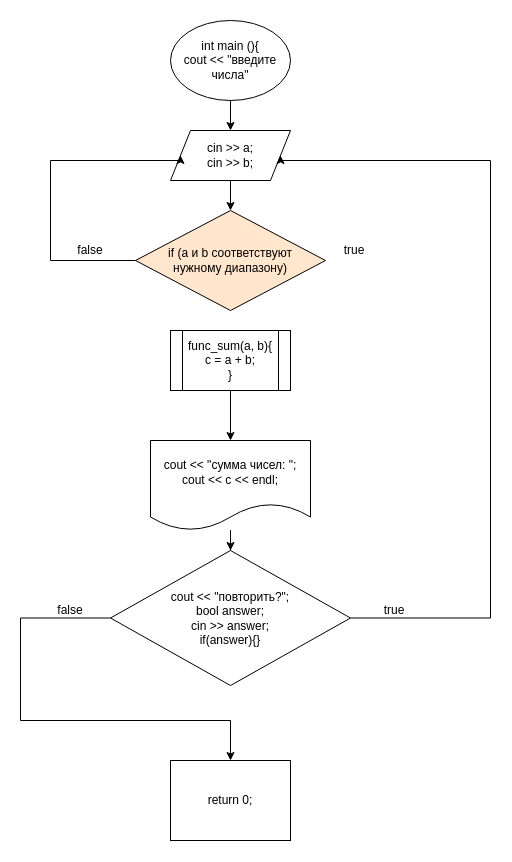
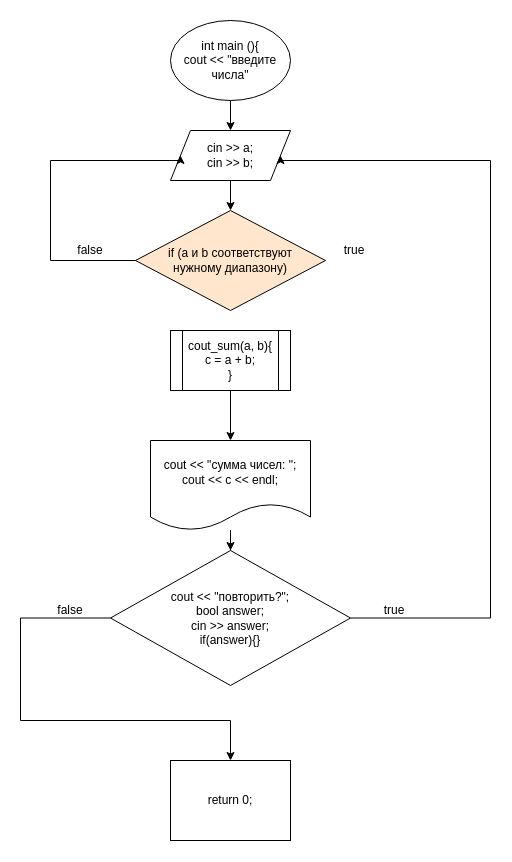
  <mxCell id="0" />
  <mxCell id="1" parent="0" />
  <mxCell id="2" style="edgeStyle=orthogonalEdgeStyle;rounded=0;orthogonalLoop=1;jettySize=auto;html=1;exitX=0.5;exitY=1;exitDx=0;exitDy=0;entryX=0.5;entryY=0;entryDx=0;entryDy=0;" edge="1" parent="1" source="3" target="5"><mxGeometry relative="1" as="geometry" /></mxCell>
  <mxCell id="3" value="int main (){&lt;br&gt;cout &amp;lt;&amp;lt; &quot;введите числа&quot;" style="ellipse;whiteSpace=wrap;html=1;" vertex="1" parent="1"><mxGeometry x="170" y="20" width="120" height="80" as="geometry" /></mxCell>
  <mxCell id="4" style="edgeStyle=orthogonalEdgeStyle;rounded=0;orthogonalLoop=1;jettySize=auto;html=1;exitX=0.5;exitY=1;exitDx=0;exitDy=0;entryX=0.5;entryY=0;entryDx=0;entryDy=0;" edge="1" parent="1" source="5" target="7"><mxGeometry relative="1" as="geometry" /></mxCell>
  <mxCell id="5" value="cin &amp;gt;&amp;gt; a;&lt;br&gt;cin &amp;gt;&amp;gt; b;" style="shape=parallelogram;perimeter=parallelogramPerimeter;whiteSpace=wrap;html=1;fixedSize=1;" vertex="1" parent="1"><mxGeometry x="170" y="130" width="120" height="50" as="geometry" /></mxCell>
  <mxCell id="6" style="edgeStyle=orthogonalEdgeStyle;rounded=0;orthogonalLoop=1;jettySize=auto;html=1;exitX=0;exitY=0.5;exitDx=0;exitDy=0;entryX=0;entryY=0.5;entryDx=0;entryDy=0;" edge="1" parent="1" source="7" target="5"><mxGeometry relative="1" as="geometry"><Array as="points"><mxPoint x="50" y="260" /><mxPoint x="50" y="160" /></Array></mxGeometry></mxCell>
  <mxCell id="7" value="if (a и b соответствуют &lt;br&gt;нужному диапазону)" style="rhombus;whiteSpace=wrap;html=1;fillColor=#ffe6cc;" vertex="1" parent="1"><mxGeometry x="135" y="210" width="190" height="100" as="geometry" /></mxCell>
  <mxCell id="8" style="edgeStyle=orthogonalEdgeStyle;rounded=0;orthogonalLoop=1;jettySize=auto;html=1;exitX=0.5;exitY=1;exitDx=0;exitDy=0;entryX=0.5;entryY=0;entryDx=0;entryDy=0;" edge="1" parent="1" source="9" target="11"><mxGeometry relative="1" as="geometry" /></mxCell>
- <mxCell id="9" value="func_sum(a, b){&lt;br&gt;c = a + b;&lt;br&gt;}" style="shape=process;whiteSpace=wrap;html=1;backgroundOutline=1;" vertex="1" parent="1"><mxGeometry x="170" y="330" width="120" height="60" as="geometry" /></mxCell>
+ <mxCell id="9" value="cout_sum(a, b){&lt;br&gt;c = a + b;&lt;br&gt;}" style="shape=process;whiteSpace=wrap;html=1;backgroundOutline=1;" vertex="1" parent="1"><mxGeometry x="170" y="330" width="120" height="60" as="geometry" /></mxCell>
  <mxCell id="10" style="edgeStyle=orthogonalEdgeStyle;rounded=0;orthogonalLoop=1;jettySize=auto;html=1;" edge="1" parent="1" source="11" target="15"><mxGeometry relative="1" as="geometry" /></mxCell>
  <mxCell id="11" value="cout &amp;lt;&amp;lt; &quot;сумма чисел: &quot;;&lt;br&gt;cout &amp;lt;&amp;lt; c &amp;lt;&amp;lt; endl;" style="shape=document;whiteSpace=wrap;html=1;boundedLbl=1;" vertex="1" parent="1"><mxGeometry x="150" y="440" width="160" height="90" as="geometry" /></mxCell>
  <mxCell id="12" value="return 0;" style="whiteSpace=wrap;html=1;rounded=0;" vertex="1" parent="1"><mxGeometry x="170" y="760" width="120" height="80" as="geometry" /></mxCell>
  <mxCell id="13" style="edgeStyle=orthogonalEdgeStyle;rounded=0;orthogonalLoop=1;jettySize=auto;html=1;entryX=1;entryY=0.5;entryDx=0;entryDy=0;" edge="1" parent="1" source="15" target="5"><mxGeometry relative="1" as="geometry"><Array as="points"><mxPoint x="490" y="618" /><mxPoint x="490" y="160" /></Array></mxGeometry></mxCell>
  <mxCell id="14" style="edgeStyle=orthogonalEdgeStyle;rounded=0;orthogonalLoop=1;jettySize=auto;html=1;entryX=0.5;entryY=0;entryDx=0;entryDy=0;" edge="1" parent="1" source="15" target="12"><mxGeometry relative="1" as="geometry"><mxPoint x="110" y="690" as="targetPoint" /><Array as="points"><mxPoint x="20" y="618" /><mxPoint x="20" y="720" /><mxPoint x="230" y="720" /></Array></mxGeometry></mxCell>
  <mxCell id="15" value="cout &amp;lt;&amp;lt; &quot;повторить?&quot;;&lt;br&gt;bool answer;&lt;br&gt;cin &amp;gt;&amp;gt; answer;&lt;br&gt;if(answer){}" style="rhombus;whiteSpace=wrap;html=1;" vertex="1" parent="1"><mxGeometry x="110" y="550" width="240" height="135" as="geometry" /></mxCell>
  <mxCell id="16" value="true" style="text;html=1;strokeColor=none;fillColor=none;align=center;verticalAlign=middle;whiteSpace=wrap;rounded=0;" vertex="1" parent="1"><mxGeometry x="334" y="240" width="40" height="20" as="geometry" /></mxCell>
  <mxCell id="17" value="false" style="text;html=1;strokeColor=none;fillColor=none;align=center;verticalAlign=middle;whiteSpace=wrap;rounded=0;" vertex="1" parent="1"><mxGeometry x="70" y="240" width="40" height="20" as="geometry" /></mxCell>
  <mxCell id="18" value="true" style="text;html=1;strokeColor=none;fillColor=none;align=center;verticalAlign=middle;whiteSpace=wrap;rounded=0;" vertex="1" parent="1"><mxGeometry x="374" y="600" width="40" height="20" as="geometry" /></mxCell>
  <mxCell id="19" value="false" style="text;html=1;strokeColor=none;fillColor=none;align=center;verticalAlign=middle;whiteSpace=wrap;rounded=0;" vertex="1" parent="1"><mxGeometry x="50" y="600" width="40" height="20" as="geometry" /></mxCell>
